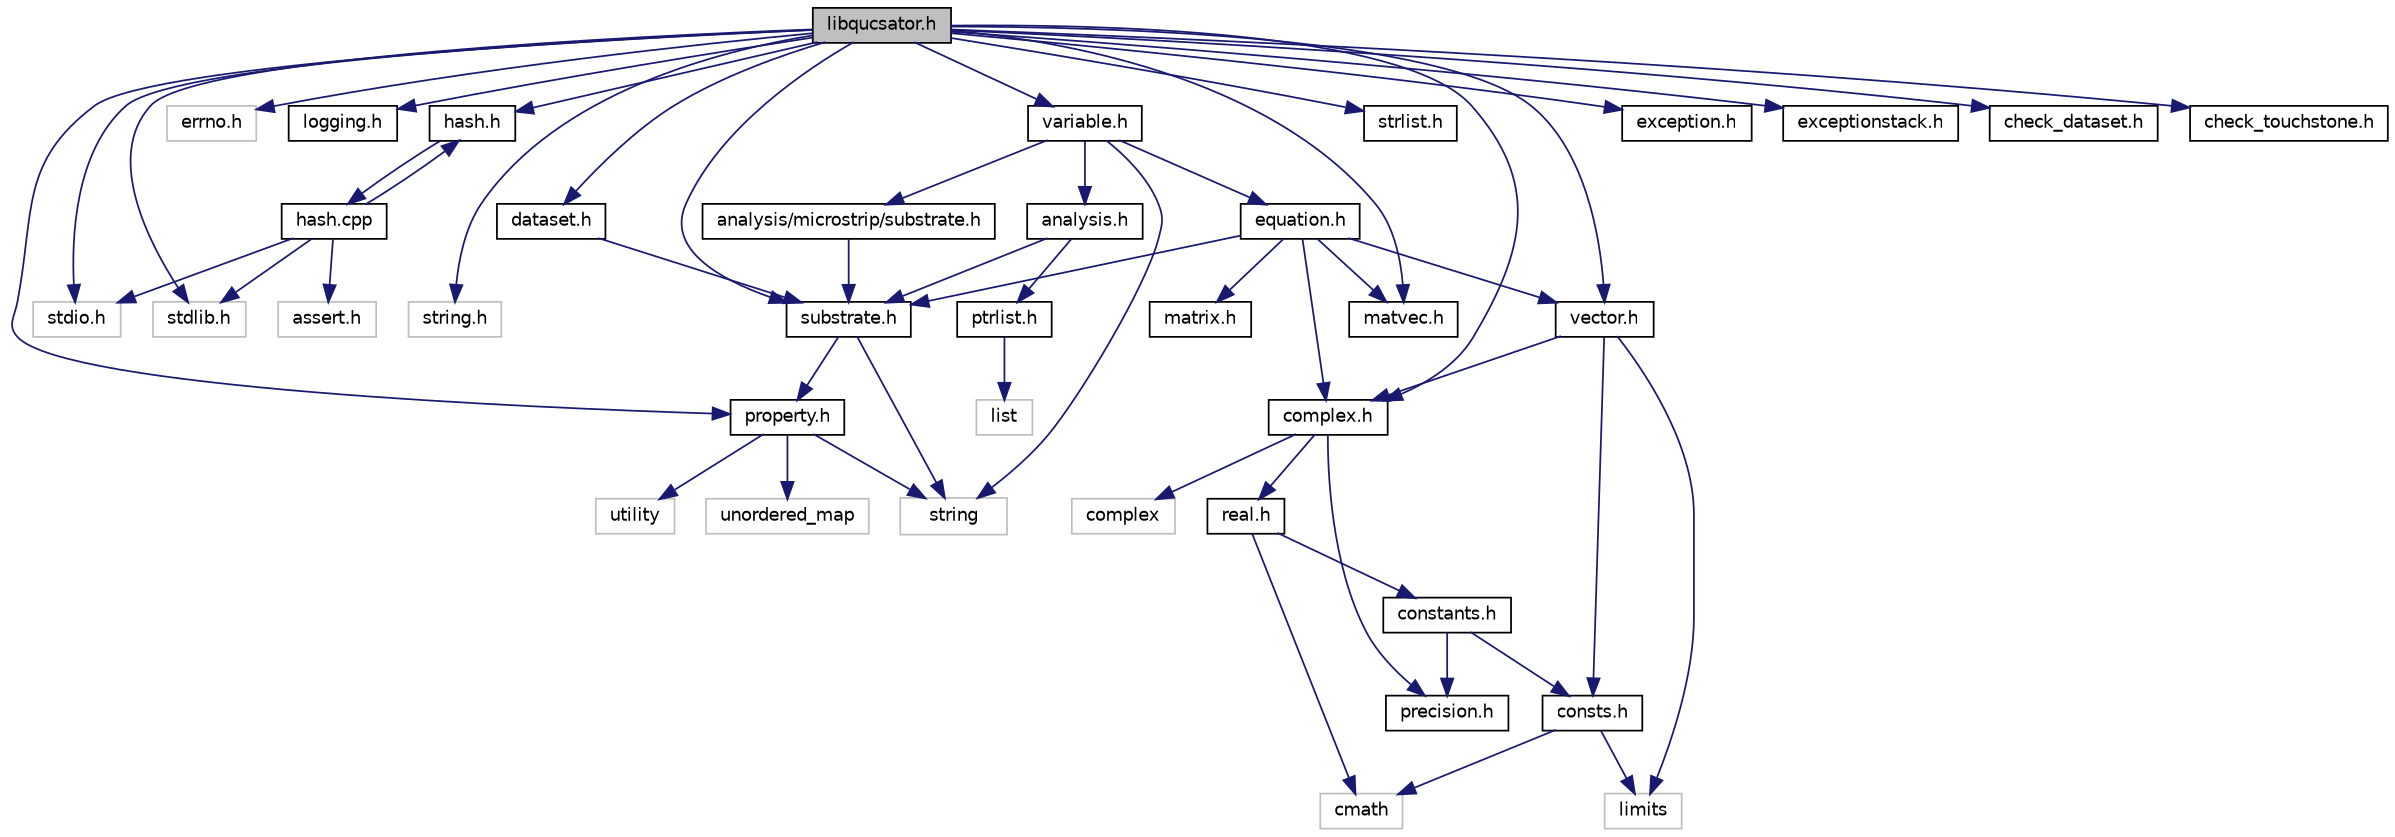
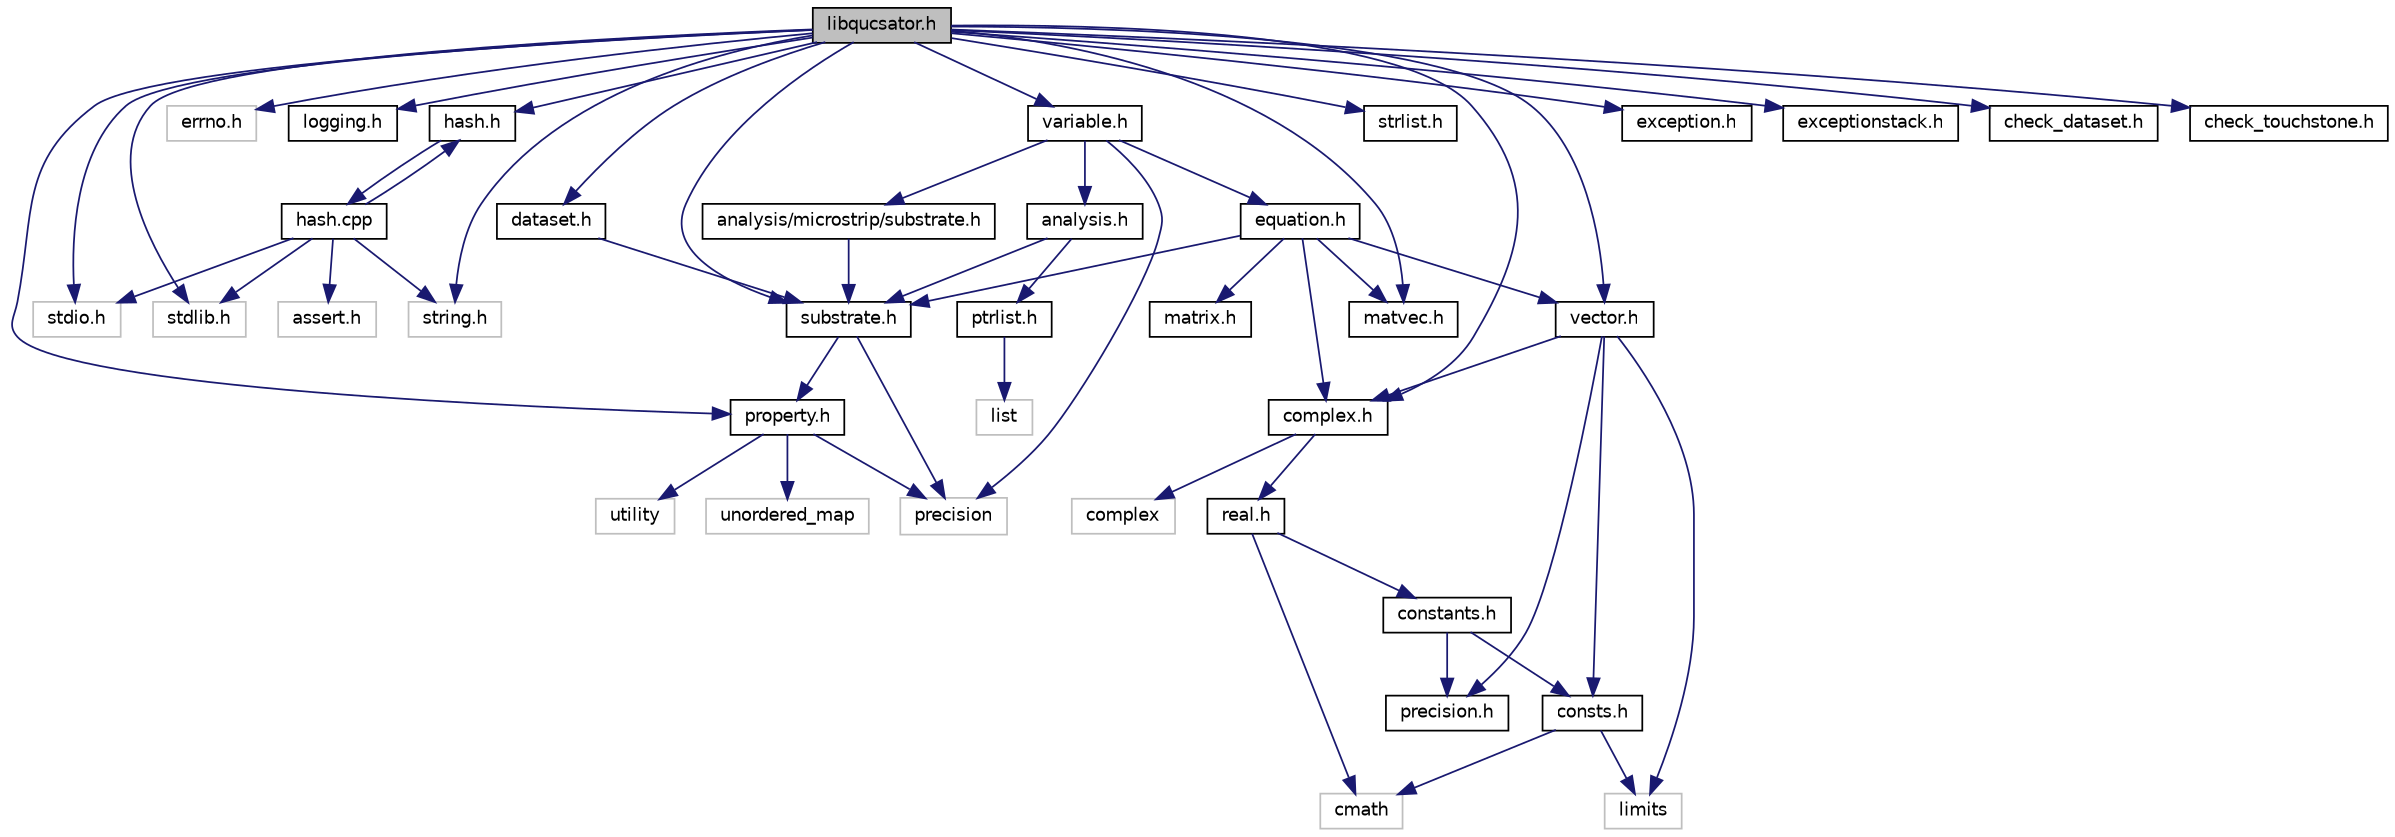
  digraph {
    node [color=black fillcolor=white fontname=Helvetica fontsize=10 shape=record style=filled]
    edge [color=midnightblue fontname=Helvetica fontsize=10 labelfontname=Helvetica labelfontsize=10 style=solid]
    n1 [fillcolor=grey75 fontcolor=black height=0.2 label="libqucsator.h" width=0.4]
    n2 [color=grey75 height=0.2 label="stdio.h" width=0.4]
    n3 [color=grey75 height=0.2 label="stdlib.h" width=0.4]
    n4 [color=grey75 height=0.2 label="string.h" width=0.4]
    n5 [color=grey75 height=0.2 label="errno.h" width=0.4]
    n6 [height=0.2 label="logging.h" width=0.4]
    n7 [height=0.2 label="complex.h" width=0.4]
    n8 [height=0.2 label="substrate.h" width=0.4]
    n9 [height=0.2 label="property.h" width=0.4]
    n10 [height=0.2 label="variable.h" width=0.4]
    n11 [height=0.2 label="vector.h" width=0.4]
    n12 [height=0.2 label="matvec.h" width=0.4]
    n13 [height=0.2 label="strlist.h" width=0.4]
    n14 [height=0.2 label="hash.h" width=0.4]
    n15 [height=0.2 label="dataset.h" width=0.4]
    n16 [height=0.2 label="exception.h" width=0.4]
    n17 [height=0.2 label="exceptionstack.h" width=0.4]
    n18 [height=0.2 label="check_dataset.h" width=0.4]
    n19 [height=0.2 label="check_touchstone.h" width=0.4]
    n20 [color=grey75 height=0.2 label=complex width=0.4]
    n21 [height=0.2 label="real.h" width=0.4]
-   n22 [color=grey75 height=0.2 label=string width=0.4]
+   n22 [color=grey75 height=0.2 label=precision width=0.4]
    n23 [color=grey75 height=0.2 label=unordered_map width=0.4]
    n24 [color=grey75 height=0.2 label=utility width=0.4]
    n25 [height=0.2 label="analysis/microstrip/substrate.h" width=0.4]
    n26 [height=0.2 label="analysis.h" width=0.4]
    n27 [height=0.2 label="equation.h" width=0.4]
    n28 [height=0.2 label="consts.h" width=0.4]
    n29 [height=0.2 label="precision.h" width=0.4]
    n30 [color=grey75 height=0.2 label=limits width=0.4]
    n31 [height=0.2 label="matrix.h" width=0.4]
    n32 [height=0.2 label="hash.cpp" width=0.4]
    n33 [color=grey75 height=0.2 label=cmath width=0.4]
    n34 [height=0.2 label="constants.h" width=0.4]
    n35 [height=0.2 label="ptrlist.h" width=0.4]
    n36 [color=grey75 height=0.2 label=list width=0.4]
    n37 [color=grey75 height=0.2 label="assert.h" width=0.4]
    n1 -> n2
    n1 -> n3
    n1 -> n4
    n1 -> n5
    n1 -> n6
    n1 -> n7
    n1 -> n8
    n1 -> n9
    n1 -> n10
    n1 -> n11
    n1 -> n12
    n1 -> n13
    n1 -> n14
    n1 -> n15
    n1 -> n16
    n1 -> n17
    n1 -> n18
    n1 -> n19
    n7 -> n20
    n7 -> n21
    n8 -> n9
    n8 -> n22
    n9 -> n22
    n9 -> n23
    n9 -> n24
    n10 -> n22
    n10 -> n25
    n10 -> n26
    n10 -> n27
    n11 -> n7
    n11 -> n28
-   n7 -> n29
+   n11 -> n29
    n11 -> n30
    n14 -> n32
    n15 -> n8
    n21 -> n33
    n21 -> n34
    n25 -> n8
    n26 -> n8
    n26 -> n35
    n27 -> n7
    n27 -> n8
    n27 -> n11
    n27 -> n12
    n27 -> n31
    n28 -> n30
    n28 -> n33
    n32 -> n2
    n32 -> n3
+   n32 -> n4
    n32 -> n14
    n32 -> n37
    n34 -> n28
    n34 -> n29
    n35 -> n36
  }
